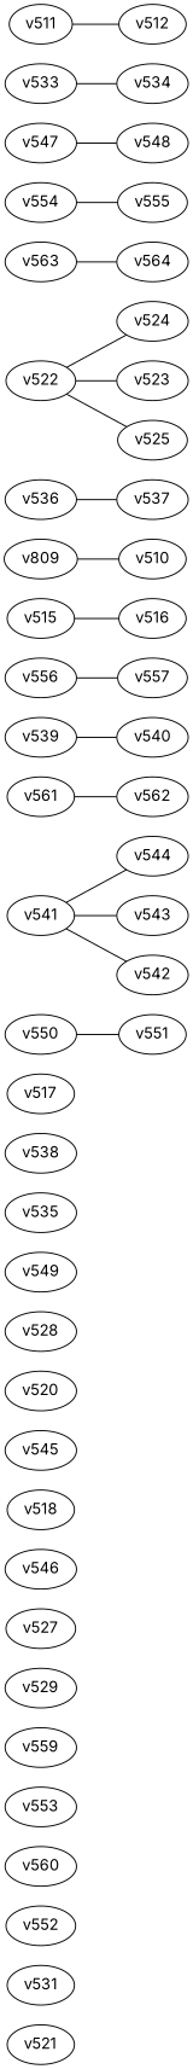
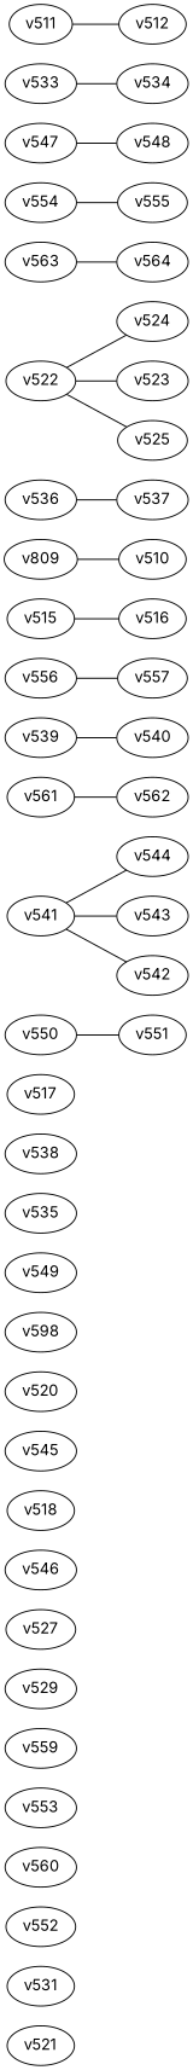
  graph {
    fontname=Inter
    rankdir=LR
    node [fontname=Inter]
    edge [fontname=Inter]
    v521
    v531
    v552
    v560
    v553
    v559
    v529
    v527
    v546
    v518
    v545
    v520
-   v528
+   v528 [label=v598]
    v549
    v535
    v538
    v517
    v550
    v551
    v541
    v544
    v543
    v542
    v561
    v562
    v539
    v540
    v556
    v557
    v515
    v516
    n32 [label=v809]
    v510
    v536
    v537
    v522
    v524
    v523
    v525
    v563
    v564
    v554
    v555
    v547
    v548
    v533
    v534
    v511
    v512
    v550 -- v551
    v541 -- v544
    v541 -- v543
    v541 -- v542
    v561 -- v562
    v539 -- v540
    v556 -- v557
    v515 -- v516
    n32 -- v510
    v536 -- v537
    v522 -- v524
    v522 -- v523
    v522 -- v525
    v563 -- v564
    v554 -- v555
    v547 -- v548
    v533 -- v534
    v511 -- v512
  }
